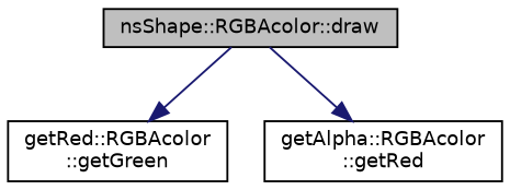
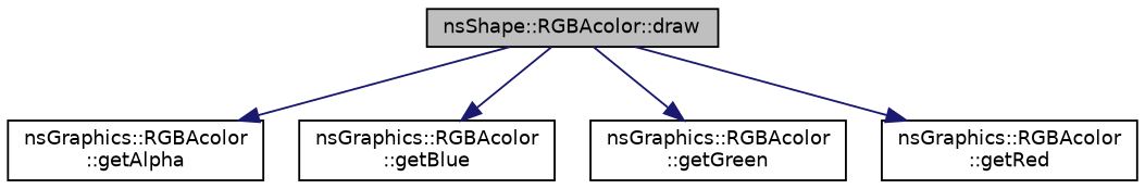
  digraph {
    rankdir=TB
    node [color=black fillcolor=white fontname=Helvetica fontsize=10 shape=record style=filled]
    edge [color=midnightblue fontname=Helvetica fontsize=10 labelfontname=Helvetica labelfontsize=10 style=solid]
    n1 [fillcolor=grey75 fontcolor=black height=0.2 label="nsShape::RGBAcolor::draw" width=0.4]
-   n4 [height=0.2 label="getRed::RGBAcolor\l::getGreen" width=0.4]
-   n5 [height=0.2 label="getAlpha::RGBAcolor\l::getRed" width=0.4]
+   n2 [height=0.2 label="nsGraphics::RGBAcolor\l::getAlpha" width=0.4]
+   n3 [height=0.2 label="nsGraphics::RGBAcolor\l::getBlue" width=0.4]
+   n4 [height=0.2 label="nsGraphics::RGBAcolor\l::getGreen" width=0.4]
+   n5 [height=0.2 label="nsGraphics::RGBAcolor\l::getRed" width=0.4]
+   n1 -> n2
+   n1 -> n3
    n1 -> n4
    n1 -> n5
  }
